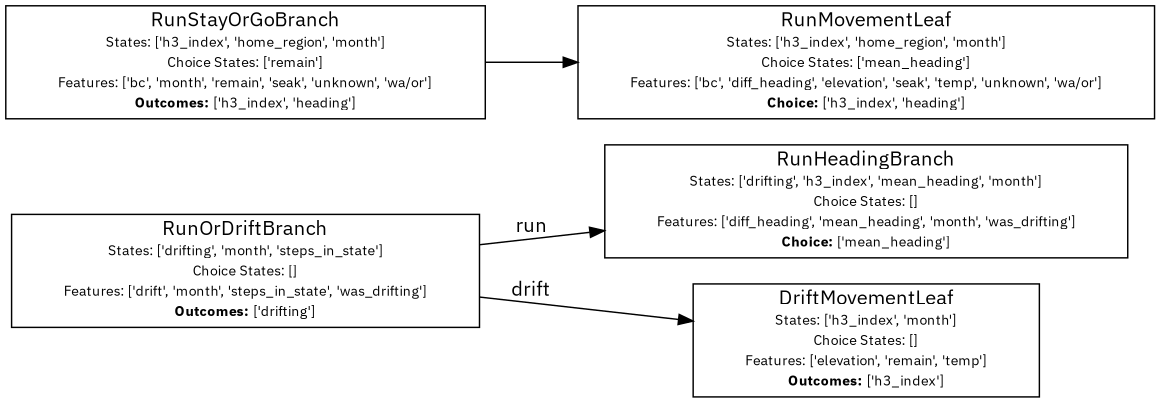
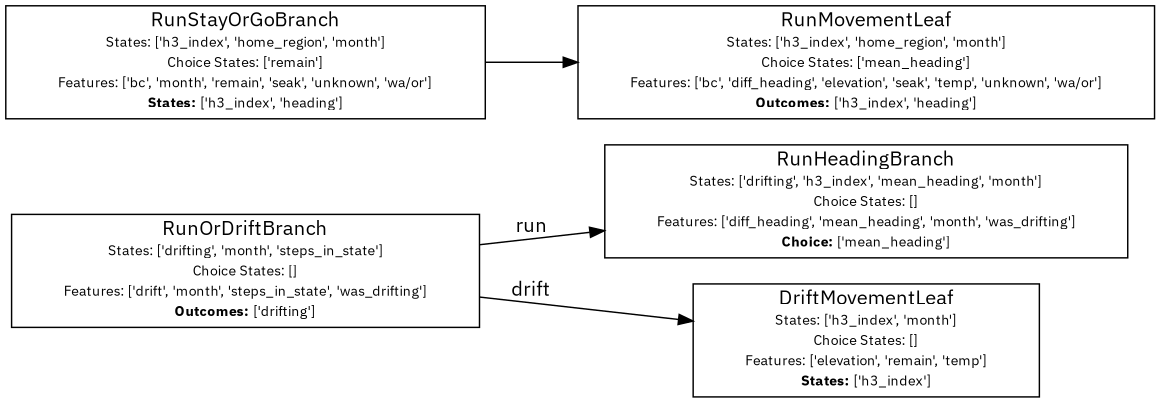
  digraph {
    fontname="IBM Plex Sans"
    rankdir=LR
    node [fontname="IBM Plex Sans" shape=box]
    edge [fontname="IBM Plex Sans"]
    n1 [label=<         <FONT>RunOrDriftBranch</FONT>         <BR/>         <FONT POINT-SIZE="10">States: ['drifting', 'month', 'steps_in_state']</FONT>         <BR/>         <FONT POINT-SIZE="10">Choice States: []</FONT>         <BR/>         <FONT POINT-SIZE="10">Features: ['drift', 'month', 'steps_in_state', 'was_drifting']</FONT>         <BR/>         <FONT POINT-SIZE="10"><B>Outcomes:</B> ['drifting']</FONT>         >]
    n2 [label=<         <FONT>RunHeadingBranch</FONT>         <BR/>         <FONT POINT-SIZE="10">States: ['drifting', 'h3_index', 'mean_heading', 'month']</FONT>         <BR/>         <FONT POINT-SIZE="10">Choice States: []</FONT>         <BR/>         <FONT POINT-SIZE="10">Features: ['diff_heading', 'mean_heading', 'month', 'was_drifting']</FONT>         <BR/>         <FONT POINT-SIZE="10"><B>Choice:</B> ['mean_heading']</FONT>         >]
-   n3 [label=<         <FONT>DriftMovementLeaf</FONT>         <BR/>         <FONT POINT-SIZE="10">States: ['h3_index', 'month']</FONT>         <BR/>         <FONT POINT-SIZE="10">Choice States: []</FONT>         <BR/>         <FONT POINT-SIZE="10">Features: ['elevation', 'remain', 'temp']</FONT>         <BR/>         <FONT POINT-SIZE="10"><B>Outcomes:</B> ['h3_index']</FONT>         >]
-   n4 [label=<         <FONT>RunStayOrGoBranch</FONT>         <BR/>         <FONT POINT-SIZE="10">States: ['h3_index', 'home_region', 'month']</FONT>         <BR/>         <FONT POINT-SIZE="10">Choice States: ['remain']</FONT>         <BR/>         <FONT POINT-SIZE="10">Features: ['bc', 'month', 'remain', 'seak', 'unknown', 'wa/or']</FONT>         <BR/>         <FONT POINT-SIZE="10"><B>Outcomes:</B> ['h3_index', 'heading']</FONT>         >]
-   n5 [label=<         <FONT>RunMovementLeaf</FONT>         <BR/>         <FONT POINT-SIZE="10">States: ['h3_index', 'home_region', 'month']</FONT>         <BR/>         <FONT POINT-SIZE="10">Choice States: ['mean_heading']</FONT>         <BR/>         <FONT POINT-SIZE="10">Features: ['bc', 'diff_heading', 'elevation', 'seak', 'temp', 'unknown', 'wa/or']</FONT>         <BR/>         <FONT POINT-SIZE="10"><B>Choice:</B> ['h3_index', 'heading']</FONT>         >]
+   n3 [label=<         <FONT>DriftMovementLeaf</FONT>         <BR/>         <FONT POINT-SIZE="10">States: ['h3_index', 'month']</FONT>         <BR/>         <FONT POINT-SIZE="10">Choice States: []</FONT>         <BR/>         <FONT POINT-SIZE="10">Features: ['elevation', 'remain', 'temp']</FONT>         <BR/>         <FONT POINT-SIZE="10"><B>States:</B> ['h3_index']</FONT>         >]
+   n4 [label=<         <FONT>RunStayOrGoBranch</FONT>         <BR/>         <FONT POINT-SIZE="10">States: ['h3_index', 'home_region', 'month']</FONT>         <BR/>         <FONT POINT-SIZE="10">Choice States: ['remain']</FONT>         <BR/>         <FONT POINT-SIZE="10">Features: ['bc', 'month', 'remain', 'seak', 'unknown', 'wa/or']</FONT>         <BR/>         <FONT POINT-SIZE="10"><B>States:</B> ['h3_index', 'heading']</FONT>         >]
+   n5 [label=<         <FONT>RunMovementLeaf</FONT>         <BR/>         <FONT POINT-SIZE="10">States: ['h3_index', 'home_region', 'month']</FONT>         <BR/>         <FONT POINT-SIZE="10">Choice States: ['mean_heading']</FONT>         <BR/>         <FONT POINT-SIZE="10">Features: ['bc', 'diff_heading', 'elevation', 'seak', 'temp', 'unknown', 'wa/or']</FONT>         <BR/>         <FONT POINT-SIZE="10"><B>Outcomes:</B> ['h3_index', 'heading']</FONT>         >]
    n1 -> n2 [label=run]
    n1 -> n3 [label=drift]
    n4 -> n5
  }
